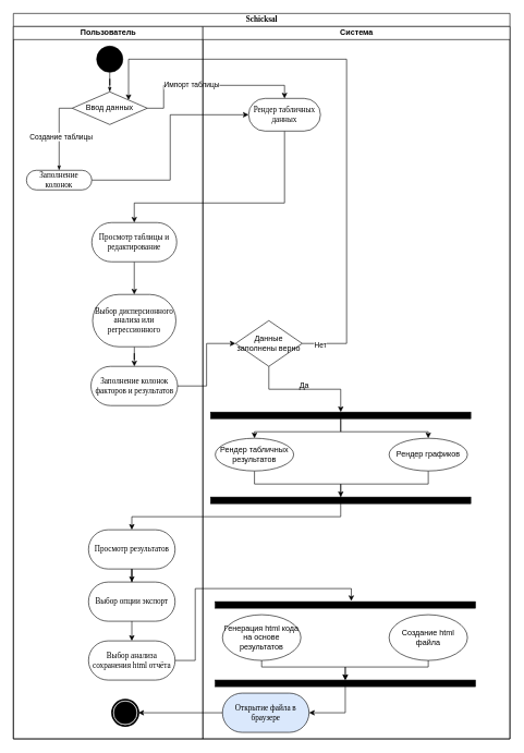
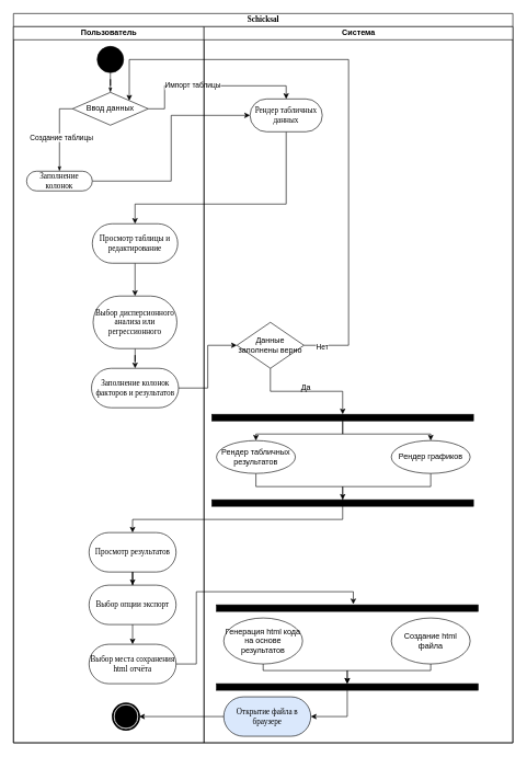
  <mxCell id="0" />
  <mxCell id="1" parent="0" />
  <mxCell id="2" value="Schicksal" style="swimlane;html=1;childLayout=stackLayout;startSize=20;rounded=0;shadow=0;comic=0;labelBackgroundColor=none;strokeWidth=1;fontFamily=Verdana;fontSize=12;align=center;" vertex="1" parent="1"><mxGeometry x="20" y="20" width="760" height="1110" as="geometry" /></mxCell>
  <mxCell id="3" style="edgeStyle=orthogonalEdgeStyle;rounded=0;orthogonalLoop=1;jettySize=auto;html=1;entryX=0.5;entryY=0;entryDx=0;entryDy=0;" edge="1" parent="2" source="14" target="30"><mxGeometry relative="1" as="geometry"><mxPoint x="230" y="280" as="targetPoint" /><Array as="points"><mxPoint x="230" y="145" /><mxPoint x="230" y="110" /><mxPoint x="415" y="110" /></Array></mxGeometry></mxCell>
  <mxCell id="4" value="Импорт таблицы" style="edgeLabel;html=1;align=center;verticalAlign=middle;resizable=0;points=[];" vertex="1" connectable="0" parent="3"><mxGeometry x="-0.236" y="1" relative="1" as="geometry"><mxPoint x="1" as="offset" /></mxGeometry></mxCell>
  <mxCell id="5" style="edgeStyle=orthogonalEdgeStyle;rounded=0;orthogonalLoop=1;jettySize=auto;html=1;entryX=0;entryY=0.5;entryDx=0;entryDy=0;" edge="1" parent="2" source="11" target="30"><mxGeometry relative="1" as="geometry" /></mxCell>
  <mxCell id="6" style="edgeStyle=orthogonalEdgeStyle;rounded=0;orthogonalLoop=1;jettySize=auto;html=1;" edge="1" parent="2" source="30" target="18"><mxGeometry relative="1" as="geometry"><Array as="points"><mxPoint x="415" y="290" /><mxPoint x="185" y="290" /></Array></mxGeometry></mxCell>
  <mxCell id="7" style="edgeStyle=orthogonalEdgeStyle;rounded=0;orthogonalLoop=1;jettySize=auto;html=1;" edge="1" parent="2" source="21" target="32"><mxGeometry relative="1" as="geometry" /></mxCell>
  <mxCell id="8" style="edgeStyle=orthogonalEdgeStyle;rounded=0;orthogonalLoop=1;jettySize=auto;html=1;entryX=1;entryY=0;entryDx=0;entryDy=0;" edge="1" parent="2" source="32" target="14"><mxGeometry relative="1" as="geometry"><Array as="points"><mxPoint x="510" y="505" /><mxPoint x="510" y="70" /><mxPoint x="176" y="70" /></Array></mxGeometry></mxCell>
  <mxCell id="9" value="Нет" style="edgeLabel;html=1;align=center;verticalAlign=middle;resizable=0;points=[];" vertex="1" connectable="0" parent="8"><mxGeometry x="-0.939" y="-2" relative="1" as="geometry"><mxPoint as="offset" /></mxGeometry></mxCell>
  <mxCell id="10" value="Пользователь" style="swimlane;html=1;startSize=20;" vertex="1" parent="2"><mxGeometry y="20" width="290" height="1090" as="geometry" /></mxCell>
  <mxCell id="11" value="Заполнение колонок" style="rounded=1;whiteSpace=wrap;html=1;shadow=0;comic=0;labelBackgroundColor=none;strokeWidth=1;fontFamily=Verdana;fontSize=12;align=center;arcSize=50;" vertex="1" parent="10"><mxGeometry x="20" y="220" width="100" height="30" as="geometry" /></mxCell>
  <mxCell id="12" value="" style="ellipse;whiteSpace=wrap;html=1;rounded=0;shadow=0;comic=0;labelBackgroundColor=none;strokeWidth=1;fillColor=#000000;fontFamily=Verdana;fontSize=12;align=center;" vertex="1" parent="10"><mxGeometry x="127.5" y="30" width="40" height="40" as="geometry" /></mxCell>
  <mxCell id="13" style="edgeStyle=orthogonalEdgeStyle;rounded=0;html=1;labelBackgroundColor=none;startArrow=none;startFill=0;startSize=5;endArrow=classicThin;endFill=1;endSize=5;jettySize=auto;orthogonalLoop=1;strokeWidth=1;fontFamily=Verdana;fontSize=12;entryX=0.5;entryY=0;entryDx=0;entryDy=0;" edge="1" parent="10" source="12" target="14"><mxGeometry relative="1" as="geometry"><mxPoint x="150" y="130" as="targetPoint" /></mxGeometry></mxCell>
  <mxCell id="14" value="Ввод данных" style="rhombus;whiteSpace=wrap;html=1;" vertex="1" parent="10"><mxGeometry x="90" y="100" width="115" height="50" as="geometry" /></mxCell>
  <mxCell id="15" style="edgeStyle=orthogonalEdgeStyle;rounded=0;html=1;exitX=0;exitY=0.5;entryX=0.5;entryY=0;labelBackgroundColor=none;startArrow=none;startFill=0;startSize=5;endArrow=classicThin;endFill=1;endSize=5;jettySize=auto;orthogonalLoop=1;strokeWidth=1;fontFamily=Verdana;fontSize=12;exitDx=0;exitDy=0;" edge="1" parent="10" source="14" target="11"><mxGeometry relative="1" as="geometry"><Array as="points"><mxPoint x="70" y="125" /></Array><mxPoint x="316.75" y="170" as="sourcePoint" /></mxGeometry></mxCell>
  <mxCell id="16" value="Создание таблицы" style="edgeLabel;html=1;align=center;verticalAlign=middle;resizable=0;points=[];" vertex="1" connectable="0" parent="15"><mxGeometry x="0.091" y="2" relative="1" as="geometry"><mxPoint as="offset" /></mxGeometry></mxCell>
  <mxCell id="17" style="edgeStyle=orthogonalEdgeStyle;rounded=0;orthogonalLoop=1;jettySize=auto;html=1;entryX=0.5;entryY=0;entryDx=0;entryDy=0;" edge="1" parent="10" source="18" target="20"><mxGeometry relative="1" as="geometry" /></mxCell>
  <mxCell id="18" value="Просмотр таблицы и редактирование" style="rounded=1;whiteSpace=wrap;html=1;shadow=0;comic=0;labelBackgroundColor=none;strokeWidth=1;fontFamily=Verdana;fontSize=12;align=center;arcSize=50;" vertex="1" parent="10"><mxGeometry x="120" y="300" width="130" height="60" as="geometry" /></mxCell>
  <mxCell id="19" style="edgeStyle=orthogonalEdgeStyle;rounded=0;orthogonalLoop=1;jettySize=auto;html=1;" edge="1" parent="10" source="20" target="21"><mxGeometry relative="1" as="geometry" /></mxCell>
  <mxCell id="20" value="Выбор дисперсионного анализа или регрессионного" style="rounded=1;whiteSpace=wrap;html=1;shadow=0;comic=0;labelBackgroundColor=none;strokeWidth=1;fontFamily=Verdana;fontSize=12;align=center;arcSize=50;" vertex="1" parent="10"><mxGeometry x="121.25" y="410" width="127.5" height="80" as="geometry" /></mxCell>
  <mxCell id="21" value="Заполнение колонок факторов и результатов" style="rounded=1;whiteSpace=wrap;html=1;shadow=0;comic=0;labelBackgroundColor=none;strokeWidth=1;fontFamily=Verdana;fontSize=12;align=center;arcSize=50;" vertex="1" parent="10"><mxGeometry x="118.75" y="520" width="132.5" height="60" as="geometry" /></mxCell>
  <mxCell id="22" value="Просмотр результатов" style="rounded=1;whiteSpace=wrap;html=1;shadow=0;comic=0;labelBackgroundColor=none;strokeWidth=1;fontFamily=Verdana;fontSize=12;align=center;arcSize=50;" vertex="1" parent="10"><mxGeometry x="115" y="770" width="132.5" height="60" as="geometry" /></mxCell>
  <mxCell id="23" value="" style="shape=mxgraph.bpmn.shape;html=1;verticalLabelPosition=bottom;labelBackgroundColor=#ffffff;verticalAlign=top;perimeter=ellipsePerimeter;outline=end;symbol=terminate;rounded=0;shadow=0;comic=0;strokeWidth=1;fontFamily=Verdana;fontSize=12;align=center;" vertex="1" parent="10"><mxGeometry x="151.25" y="1030" width="40" height="40" as="geometry" /></mxCell>
- <mxCell id="24" value="Выбор анализа сохранения html отчёта" style="rounded=1;whiteSpace=wrap;html=1;shadow=0;comic=0;labelBackgroundColor=none;strokeWidth=1;fontFamily=Verdana;fontSize=12;align=center;arcSize=50;" vertex="1" parent="10"><mxGeometry x="115" y="940" width="132.5" height="60" as="geometry" /></mxCell>
+ <mxCell id="24" value="Выбор места сохранения html отчёта" style="rounded=1;whiteSpace=wrap;html=1;shadow=0;comic=0;labelBackgroundColor=none;strokeWidth=1;fontFamily=Verdana;fontSize=12;align=center;arcSize=50;" vertex="1" parent="10"><mxGeometry x="115" y="940" width="132.5" height="60" as="geometry" /></mxCell>
  <mxCell id="25" value="Выбор опции экспорт" style="rounded=1;whiteSpace=wrap;html=1;shadow=0;comic=0;labelBackgroundColor=none;strokeWidth=1;fontFamily=Verdana;fontSize=12;align=center;arcSize=50;" vertex="1" parent="10"><mxGeometry x="115" y="850" width="132.5" height="60" as="geometry" /></mxCell>
  <mxCell id="26" style="edgeStyle=orthogonalEdgeStyle;rounded=0;orthogonalLoop=1;jettySize=auto;html=1;" edge="1" parent="10" source="22" target="25"><mxGeometry relative="1" as="geometry" /></mxCell>
  <mxCell id="27" style="edgeStyle=orthogonalEdgeStyle;rounded=0;orthogonalLoop=1;jettySize=auto;html=1;entryX=0.5;entryY=0;entryDx=0;entryDy=0;" edge="1" parent="10" source="25" target="24"><mxGeometry relative="1" as="geometry" /></mxCell>
  <mxCell id="28" style="edgeStyle=orthogonalEdgeStyle;rounded=0;orthogonalLoop=1;jettySize=auto;html=1;entryX=0.5;entryY=0;entryDx=0;entryDy=0;" edge="1" parent="2" source="36" target="22"><mxGeometry relative="1" as="geometry"><mxPoint x="501" y="770" as="targetPoint" /><Array as="points"><mxPoint x="369" y="720" /><mxPoint x="501" y="720" /><mxPoint x="501" y="770" /><mxPoint x="181" y="770" /></Array></mxGeometry></mxCell>
  <mxCell id="29" value="Система" style="swimlane;html=1;startSize=20;" vertex="1" parent="2"><mxGeometry x="290" y="20" width="470" height="1090" as="geometry" /></mxCell>
  <mxCell id="30" value="Рендер табличных данных" style="rounded=1;whiteSpace=wrap;html=1;shadow=0;comic=0;labelBackgroundColor=none;strokeWidth=1;fontFamily=Verdana;fontSize=12;align=center;arcSize=50;" vertex="1" parent="29"><mxGeometry x="70" y="110" width="110" height="50" as="geometry" /></mxCell>
  <mxCell id="31" style="edgeStyle=orthogonalEdgeStyle;rounded=0;orthogonalLoop=1;jettySize=auto;html=1;entryX=0.5;entryY=0;entryDx=0;entryDy=0;" edge="1" parent="29" source="32" target="35"><mxGeometry relative="1" as="geometry" /></mxCell>
  <mxCell id="32" value="Данные заполнены верно" style="rhombus;whiteSpace=wrap;html=1;" vertex="1" parent="29"><mxGeometry x="50" y="450" width="102" height="70" as="geometry" /></mxCell>
  <mxCell id="33" style="edgeStyle=orthogonalEdgeStyle;rounded=0;orthogonalLoop=1;jettySize=auto;html=1;" edge="1" parent="29" source="35" target="36"><mxGeometry relative="1" as="geometry" /></mxCell>
  <mxCell id="34" style="edgeStyle=orthogonalEdgeStyle;rounded=0;orthogonalLoop=1;jettySize=auto;html=1;" edge="1" parent="29" source="35" target="38"><mxGeometry relative="1" as="geometry" /></mxCell>
  <mxCell id="35" value="" style="whiteSpace=wrap;html=1;rounded=0;shadow=0;comic=0;labelBackgroundColor=none;strokeWidth=1;fillColor=#000000;fontFamily=Verdana;fontSize=12;align=center;rotation=0;" vertex="1" parent="29"><mxGeometry x="12" y="590" width="398" height="10" as="geometry" /></mxCell>
  <mxCell id="36" value="Рендер табличных результатов" style="ellipse;whiteSpace=wrap;html=1;" vertex="1" parent="29"><mxGeometry x="19" y="630" width="120" height="50" as="geometry" /></mxCell>
  <mxCell id="37" style="edgeStyle=orthogonalEdgeStyle;rounded=0;orthogonalLoop=1;jettySize=auto;html=1;entryX=0.5;entryY=0;entryDx=0;entryDy=0;" edge="1" parent="29" source="38" target="39"><mxGeometry relative="1" as="geometry" /></mxCell>
  <mxCell id="38" value="Рендер графиков" style="ellipse;whiteSpace=wrap;html=1;" vertex="1" parent="29"><mxGeometry x="285" y="630" width="120" height="50" as="geometry" /></mxCell>
  <mxCell id="39" value="" style="whiteSpace=wrap;html=1;rounded=0;shadow=0;comic=0;labelBackgroundColor=none;strokeWidth=1;fillColor=#000000;fontFamily=Verdana;fontSize=12;align=center;rotation=0;" vertex="1" parent="29"><mxGeometry x="12" y="720" width="398" height="10" as="geometry" /></mxCell>
  <mxCell id="40" value="" style="whiteSpace=wrap;html=1;rounded=0;shadow=0;comic=0;labelBackgroundColor=none;strokeWidth=1;fillColor=#000000;fontFamily=Verdana;fontSize=12;align=center;rotation=0;" vertex="1" parent="29"><mxGeometry x="19" y="880" width="398" height="10" as="geometry" /></mxCell>
  <mxCell id="41" style="edgeStyle=orthogonalEdgeStyle;rounded=0;orthogonalLoop=1;jettySize=auto;html=1;entryX=1;entryY=0.5;entryDx=0;entryDy=0;" edge="1" parent="29" source="42" target="47"><mxGeometry relative="1" as="geometry" /></mxCell>
  <mxCell id="42" value="" style="whiteSpace=wrap;html=1;rounded=0;shadow=0;comic=0;labelBackgroundColor=none;strokeWidth=1;fillColor=#000000;fontFamily=Verdana;fontSize=12;align=center;rotation=0;" vertex="1" parent="29"><mxGeometry x="19" y="1000" width="398" height="10" as="geometry" /></mxCell>
  <mxCell id="43" style="edgeStyle=orthogonalEdgeStyle;rounded=0;orthogonalLoop=1;jettySize=auto;html=1;entryX=0.5;entryY=0;entryDx=0;entryDy=0;" edge="1" parent="29" source="44" target="42"><mxGeometry relative="1" as="geometry"><Array as="points"><mxPoint x="90" y="980" /><mxPoint x="218" y="980" /></Array></mxGeometry></mxCell>
  <mxCell id="44" value="Генерация html кода на основе результатов" style="ellipse;whiteSpace=wrap;html=1;" vertex="1" parent="29"><mxGeometry x="30" y="900" width="120" height="70" as="geometry" /></mxCell>
  <mxCell id="45" style="edgeStyle=orthogonalEdgeStyle;rounded=0;orthogonalLoop=1;jettySize=auto;html=1;entryX=0.5;entryY=0;entryDx=0;entryDy=0;" edge="1" parent="29" source="46" target="42"><mxGeometry relative="1" as="geometry"><Array as="points"><mxPoint x="345" y="980" /><mxPoint x="218" y="980" /></Array></mxGeometry></mxCell>
  <mxCell id="46" value="Создание html файла" style="ellipse;whiteSpace=wrap;html=1;" vertex="1" parent="29"><mxGeometry x="285" y="900" width="120" height="70" as="geometry" /></mxCell>
  <mxCell id="47" value="Открытие файла в браузере" style="rounded=1;whiteSpace=wrap;html=1;shadow=0;comic=0;labelBackgroundColor=none;strokeWidth=1;fontFamily=Verdana;fontSize=12;align=center;arcSize=50;fillColor=#dae8fc;" vertex="1" parent="29"><mxGeometry x="30" y="1020" width="132.5" height="60" as="geometry" /></mxCell>
  <mxCell id="48" style="edgeStyle=orthogonalEdgeStyle;rounded=0;orthogonalLoop=1;jettySize=auto;html=1;entryX=0.523;entryY=-0.1;entryDx=0;entryDy=0;entryPerimeter=0;" edge="1" parent="2" source="24" target="40"><mxGeometry relative="1" as="geometry" /></mxCell>
  <mxCell id="49" style="edgeStyle=orthogonalEdgeStyle;rounded=0;orthogonalLoop=1;jettySize=auto;html=1;entryX=1;entryY=0.5;entryDx=0;entryDy=0;" edge="1" parent="2" source="47" target="23"><mxGeometry relative="1" as="geometry" /></mxCell>
  <mxCell id="50" value="Да" style="text;html=1;align=center;verticalAlign=middle;resizable=0;points=[];autosize=1;strokeColor=none;fillColor=none;" vertex="1" parent="1"><mxGeometry x="445" y="575" width="40" height="30" as="geometry" /></mxCell>
